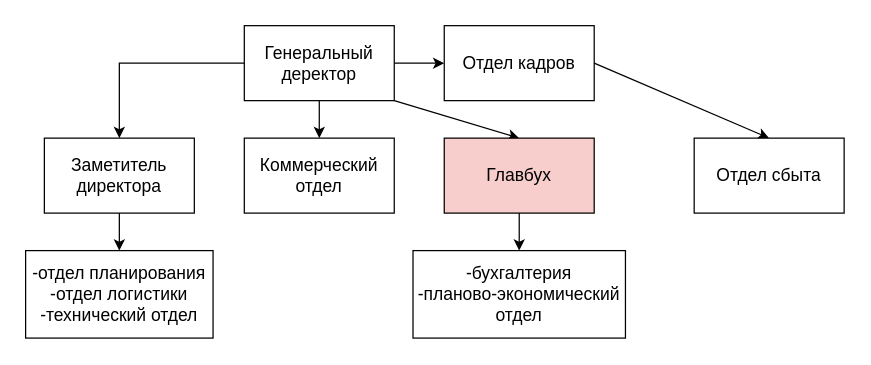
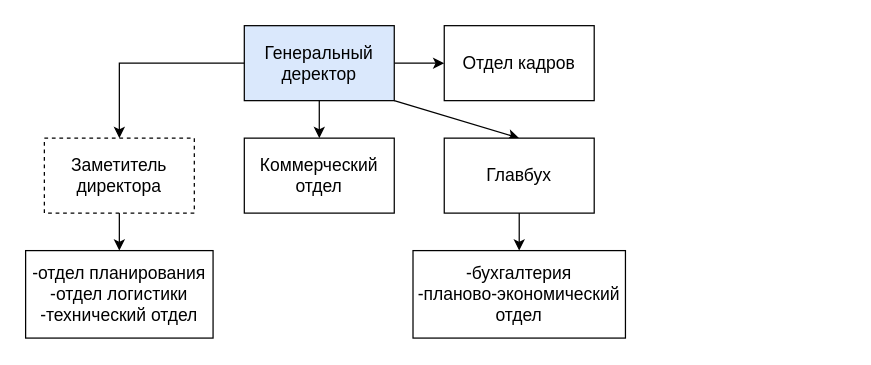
  <mxCell id="0" />
  <mxCell id="1" parent="0" />
  <mxCell id="2" style="edgeStyle=orthogonalEdgeStyle;rounded=0;orthogonalLoop=1;jettySize=auto;html=1;exitX=1;exitY=0.5;exitDx=0;exitDy=0;entryX=0;entryY=0.5;entryDx=0;entryDy=0;fontSize=14;" edge="1" parent="1" source="6" target="8"><mxGeometry relative="1" as="geometry" /></mxCell>
  <mxCell id="3" style="edgeStyle=orthogonalEdgeStyle;rounded=0;orthogonalLoop=1;jettySize=auto;html=1;exitX=0.5;exitY=1;exitDx=0;exitDy=0;entryX=0.5;entryY=0;entryDx=0;entryDy=0;fontSize=14;" edge="1" parent="1" source="6" target="9"><mxGeometry relative="1" as="geometry" /></mxCell>
  <mxCell id="4" style="edgeStyle=orthogonalEdgeStyle;rounded=0;orthogonalLoop=1;jettySize=auto;html=1;exitX=0;exitY=0.5;exitDx=0;exitDy=0;entryX=0.5;entryY=0;entryDx=0;entryDy=0;fontSize=14;" edge="1" parent="1" source="6" target="13"><mxGeometry relative="1" as="geometry" /></mxCell>
  <mxCell id="5" style="rounded=0;orthogonalLoop=1;jettySize=auto;html=1;exitX=1;exitY=1;exitDx=0;exitDy=0;entryX=0.5;entryY=0;entryDx=0;entryDy=0;fontSize=14;" edge="1" parent="1" source="6" target="11"><mxGeometry relative="1" as="geometry" /></mxCell>
- <mxCell id="6" value="Генеральный деректор" style="rounded=0;whiteSpace=wrap;html=1;fontSize=14;" vertex="1" parent="1"><mxGeometry x="195" y="20" width="120" height="60" as="geometry" /></mxCell>
- <mxCell id="7" style="edgeStyle=none;rounded=0;orthogonalLoop=1;jettySize=auto;html=1;exitX=1;exitY=0.5;exitDx=0;exitDy=0;entryX=0.5;entryY=0;entryDx=0;entryDy=0;fontSize=14;" edge="1" parent="1" source="8" target="16"><mxGeometry relative="1" as="geometry" /></mxCell>
+ <mxCell id="6" value="Генеральный деректор" style="rounded=0;whiteSpace=wrap;html=1;fontSize=14;fillColor=#dae8fc;" vertex="1" parent="1"><mxGeometry x="195" y="20" width="120" height="60" as="geometry" /></mxCell>
  <mxCell id="8" value="Отдел кадров" style="rounded=0;whiteSpace=wrap;html=1;fontSize=14;" vertex="1" parent="1"><mxGeometry x="355" y="20" width="120" height="60" as="geometry" /></mxCell>
  <mxCell id="9" value="Коммерческий отдел" style="rounded=0;whiteSpace=wrap;html=1;fontSize=14;" vertex="1" parent="1"><mxGeometry x="195" y="110" width="120" height="60" as="geometry" /></mxCell>
  <mxCell id="10" style="edgeStyle=orthogonalEdgeStyle;rounded=0;orthogonalLoop=1;jettySize=auto;html=1;exitX=0.5;exitY=1;exitDx=0;exitDy=0;entryX=0.5;entryY=0;entryDx=0;entryDy=0;fontSize=14;" edge="1" parent="1" source="11" target="15"><mxGeometry relative="1" as="geometry" /></mxCell>
- <mxCell id="11" value="Главбух" style="rounded=0;whiteSpace=wrap;html=1;fontSize=14;fillColor=#f8cecc;" vertex="1" parent="1"><mxGeometry x="355" y="110" width="120" height="60" as="geometry" /></mxCell>
+ <mxCell id="11" value="Главбух" style="rounded=0;whiteSpace=wrap;html=1;fontSize=14;" vertex="1" parent="1"><mxGeometry x="355" y="110" width="120" height="60" as="geometry" /></mxCell>
  <mxCell id="12" style="edgeStyle=orthogonalEdgeStyle;rounded=0;orthogonalLoop=1;jettySize=auto;html=1;exitX=0.5;exitY=1;exitDx=0;exitDy=0;fontSize=14;" edge="1" parent="1" source="13" target="14"><mxGeometry relative="1" as="geometry" /></mxCell>
- <mxCell id="13" value="Заметитель директора" style="rounded=0;whiteSpace=wrap;html=1;fontSize=14;" vertex="1" parent="1"><mxGeometry x="35" y="110" width="120" height="60" as="geometry" /></mxCell>
+ <mxCell id="13" value="Заметитель директора" style="rounded=0;whiteSpace=wrap;html=1;fontSize=14;dashed=1;" vertex="1" parent="1"><mxGeometry x="35" y="110" width="120" height="60" as="geometry" /></mxCell>
  <mxCell id="14" value="-отдел планирования&lt;br style=&quot;font-size: 14px;&quot;&gt;-отдел логистики&lt;br style=&quot;font-size: 14px;&quot;&gt;-технический отдел" style="rounded=0;whiteSpace=wrap;html=1;fontSize=14;" vertex="1" parent="1"><mxGeometry x="20" y="200" width="150" height="70" as="geometry" /></mxCell>
  <mxCell id="15" value="-бухгалтерия&lt;br style=&quot;font-size: 14px;&quot;&gt;-планово-экономический отдел" style="rounded=0;whiteSpace=wrap;html=1;fontSize=14;" vertex="1" parent="1"><mxGeometry x="330" y="200" width="170" height="70" as="geometry" /></mxCell>
- <mxCell id="16" value="Отдел сбыта" style="rounded=0;whiteSpace=wrap;html=1;fontSize=14;" vertex="1" parent="1"><mxGeometry x="555" y="110" width="120" height="60" as="geometry" /></mxCell>
